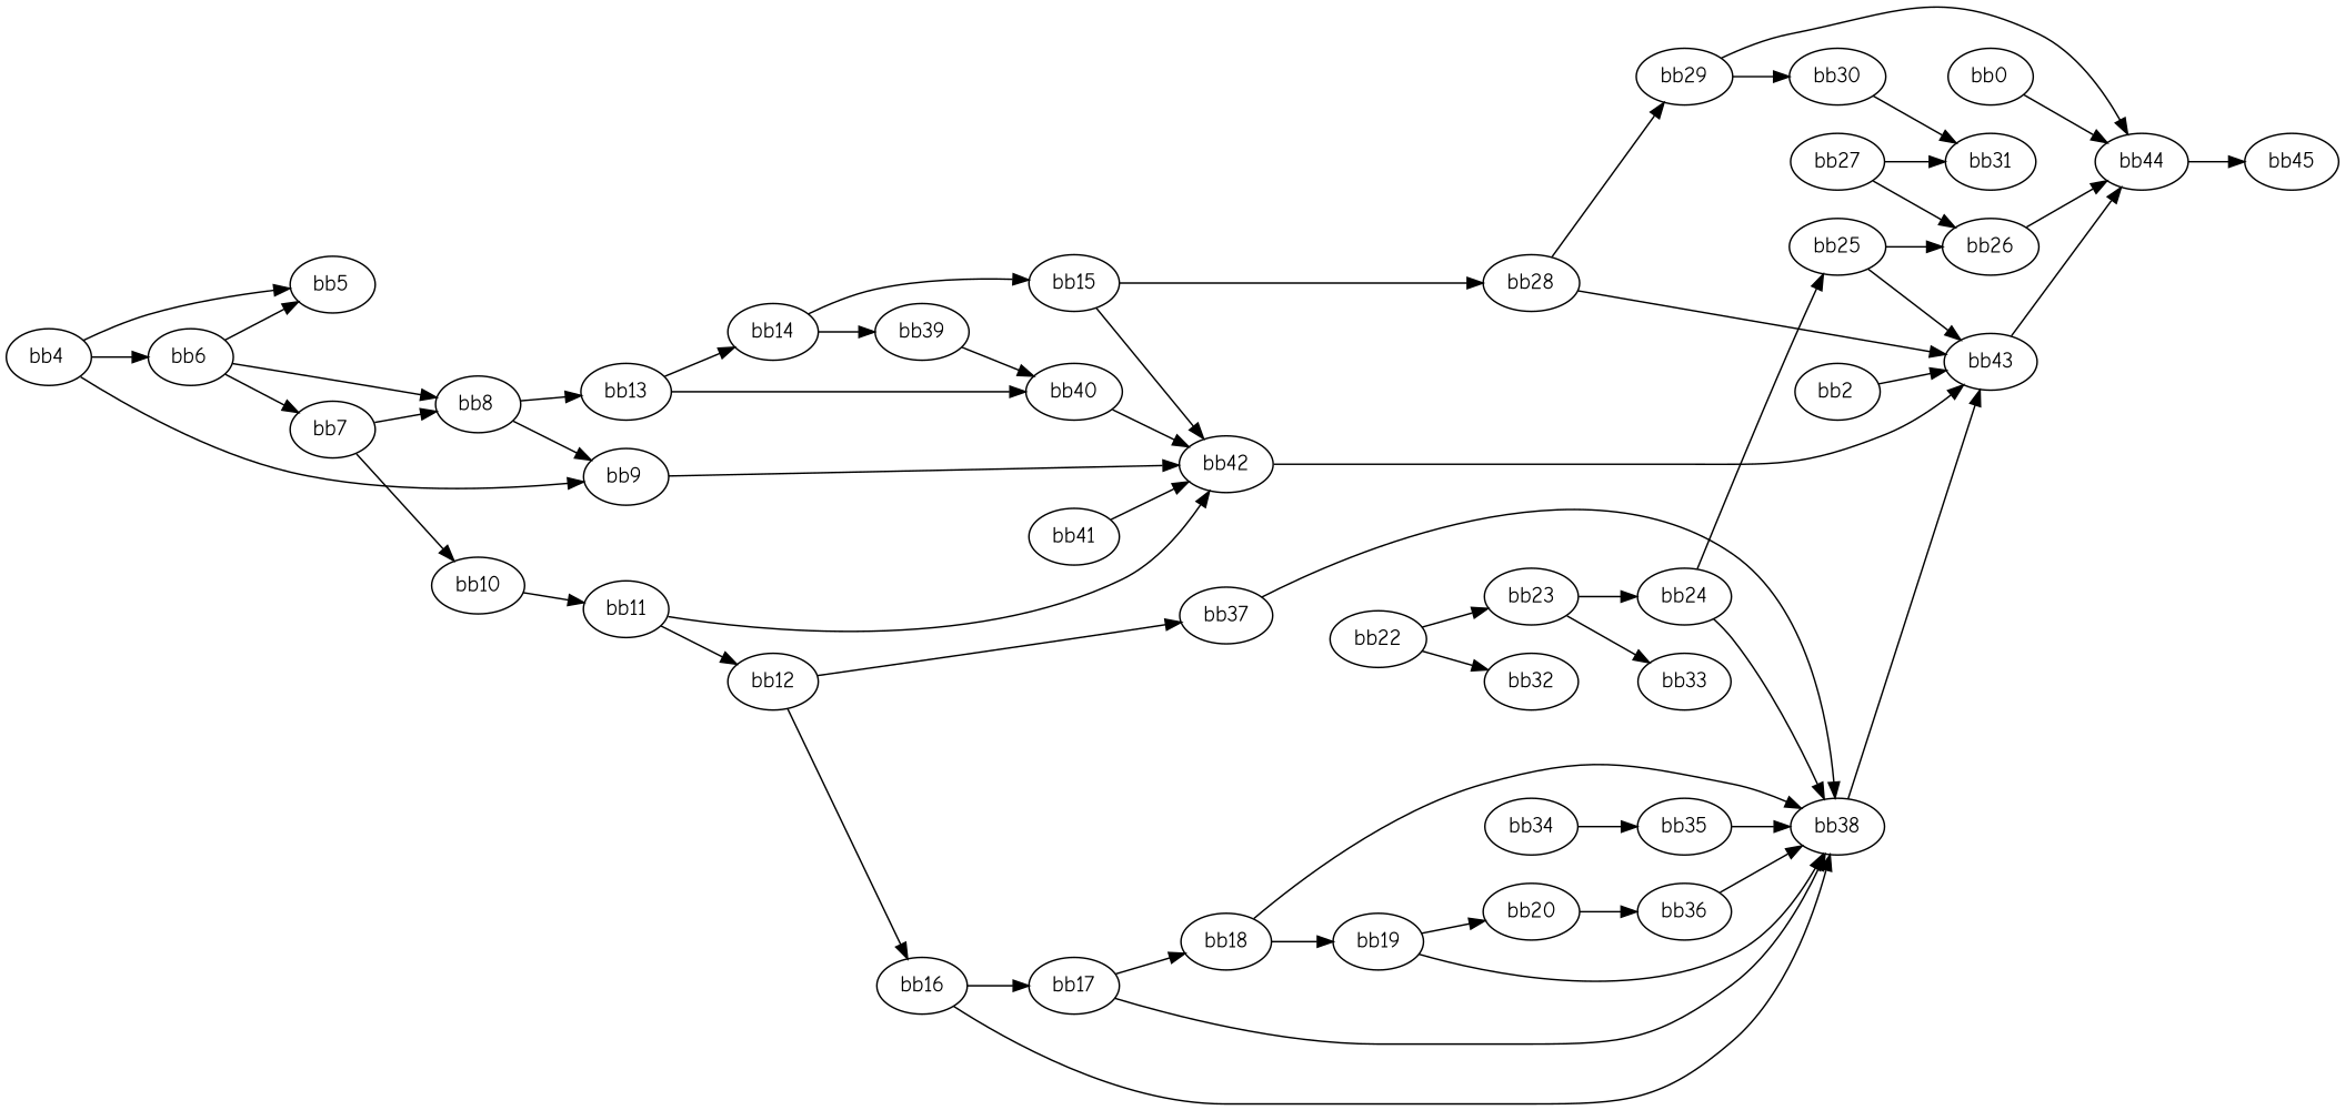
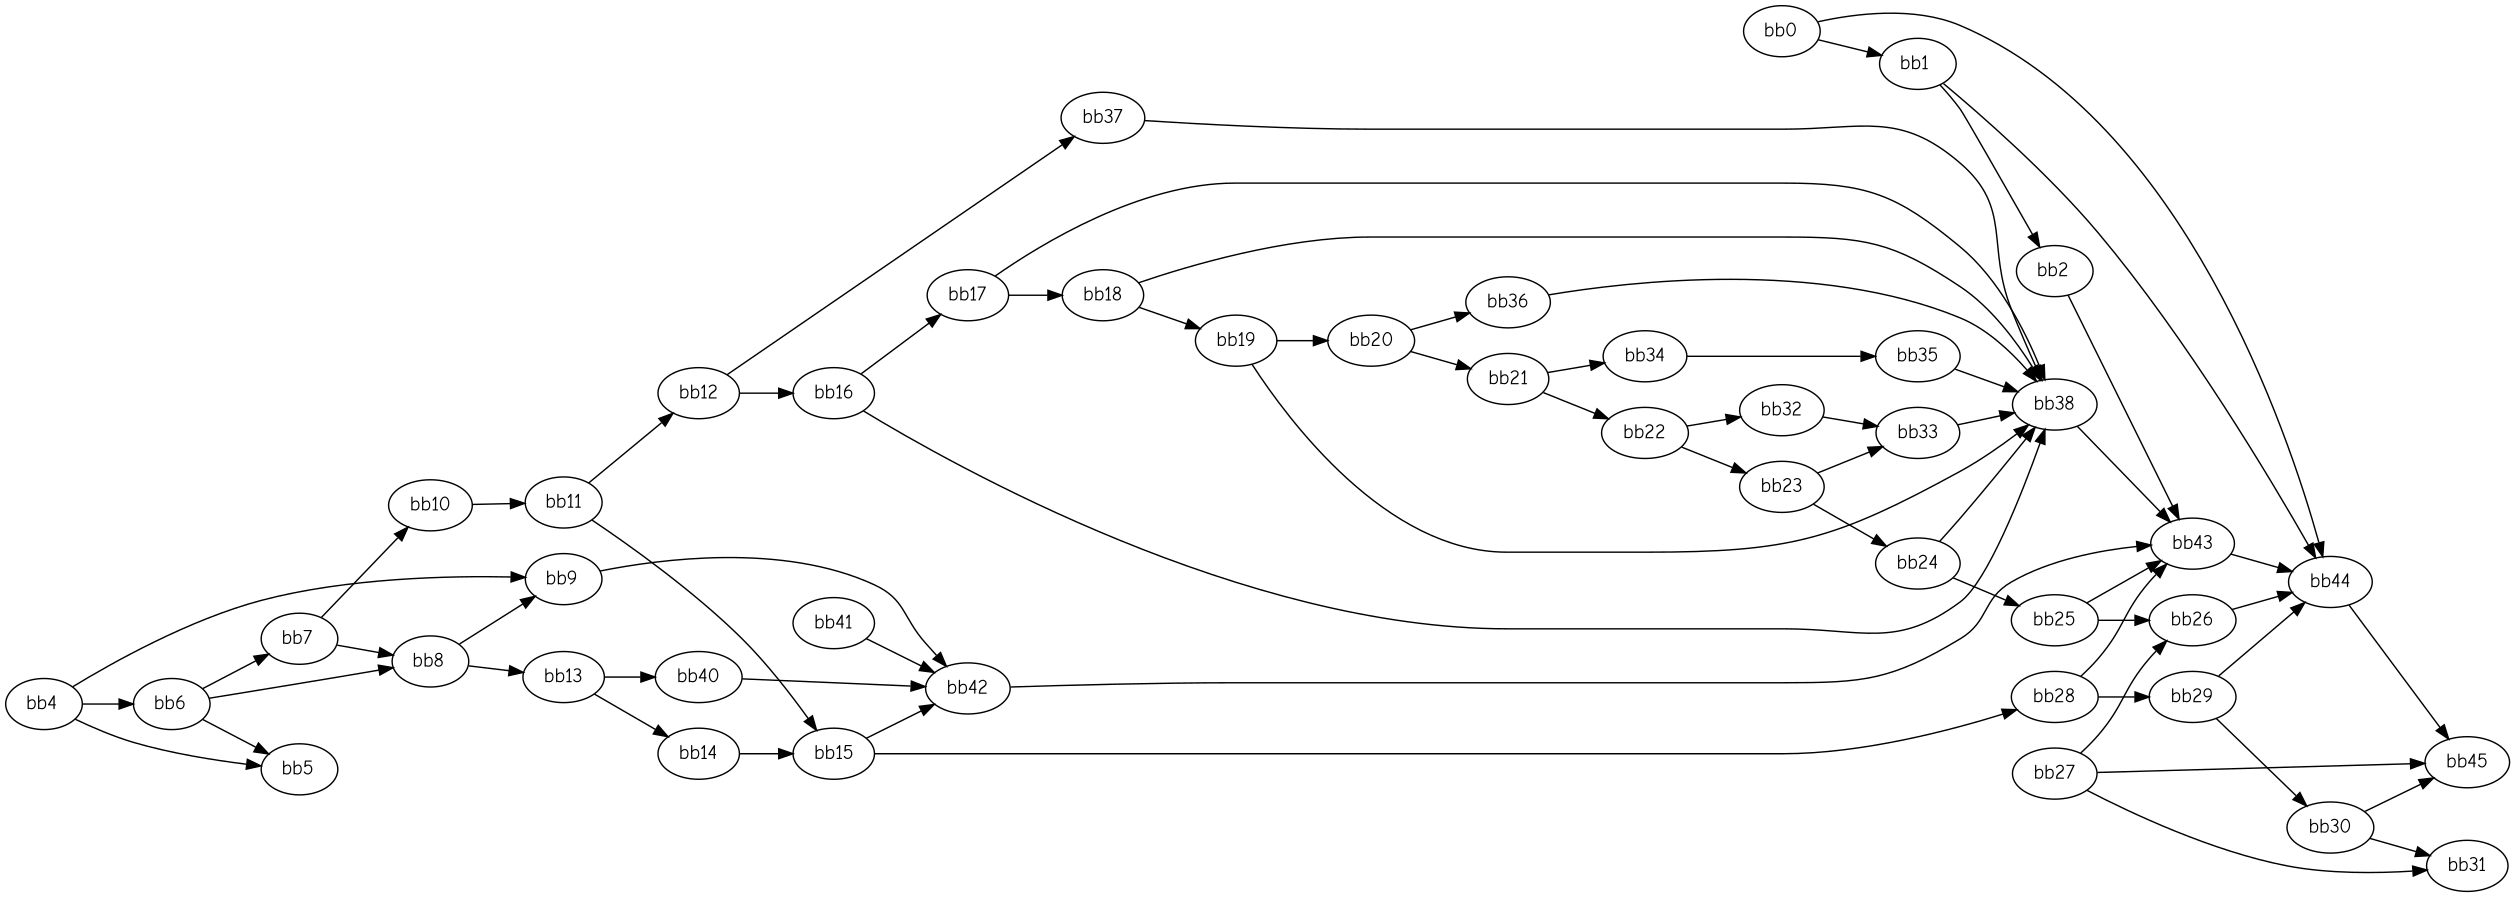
  digraph {
    fontname="Comic Neue"
    rankdir=LR
    node [fontname="Comic Neue"]
    edge [fontname="Comic Neue"]
    n1 [label="bb0\l"]
+   n2 [label="bb1\l"]
    n3 [label="bb44\l"]
    n4 [label="bb2\l"]
    n5 [label="bb45\l"]
    n6 [label="bb43\l"]
    n7 [label="bb4\l"]
    n8 [label="bb5\l"]
    n9 [label="bb6\l"]
    n10 [label="bb9\l"]
    n11 [label="bb7\l"]
    n12 [label="bb8\l"]
    n13 [label="bb42\l"]
    n14 [label="bb10\l"]
    n15 [label="bb13\l"]
    n16 [label="bb11\l"]
    n17 [label="bb14\l"]
    n18 [label="bb40\l"]
    n19 [label="bb12\l"]
    n20 [label="bb41\l"]
    n21 [label="bb16\l"]
    n22 [label="bb37\l"]
    n23 [label="bb17\l"]
    n24 [label="bb38\l"]
    n25 [label="bb15\l"]
-   n26 [label="bb39\l"]
    n27 [label="bb28\l"]
    n28 [label="bb29\l"]
    n29 [label="bb18\l"]
    n30 [label="bb19\l"]
    n31 [label="bb20\l"]
+   n32 [label="bb21\l"]
    n33 [label="bb36\l"]
    n34 [label="bb22\l"]
    n35 [label="bb34\l"]
    n36 [label="bb23\l"]
    n37 [label="bb32\l"]
    n38 [label="bb35\l"]
    n39 [label="bb24\l"]
    n40 [label="bb33\l"]
    n41 [label="bb25\l"]
    n42 [label="bb26\l"]
    n43 [label="bb27\l"]
    n44 [label="bb31\l"]
    n45 [label="bb30\l"]
+   n1 -> n2
    n1 -> n3
+   n2 -> n3
+   n2 -> n4
    n3 -> n5
    n4 -> n6
    n6 -> n3
    n7 -> n8
    n7 -> n9
    n7 -> n10
    n9 -> n8
    n9 -> n11
    n9 -> n12
    n10 -> n13
    n11 -> n12
    n11 -> n14
    n12 -> n10
    n12 -> n15
    n13 -> n6
    n14 -> n16
    n15 -> n17
    n15 -> n18
-   n16 -> n13
+   n16 -> n25
    n16 -> n19
    n17 -> n25
-   n17 -> n26
    n18 -> n13
    n19 -> n21
    n19 -> n22
    n20 -> n13
    n21 -> n23
    n21 -> n24
    n22 -> n24
    n23 -> n24
    n23 -> n29
    n24 -> n6
    n25 -> n13
    n25 -> n27
-   n26 -> n18
    n27 -> n6
    n27 -> n28
    n28 -> n3
    n28 -> n45
    n29 -> n24
    n29 -> n30
    n30 -> n24
    n30 -> n31
+   n31 -> n32
    n31 -> n33
+   n32 -> n34
+   n32 -> n35
    n33 -> n24
    n34 -> n36
    n34 -> n37
    n35 -> n38
    n36 -> n39
    n36 -> n40
+   n37 -> n40
    n38 -> n24
    n39 -> n24
    n39 -> n41
+   n40 -> n24
    n41 -> n6
    n41 -> n42
    n42 -> n3
+   n43 -> n5
    n43 -> n42
    n43 -> n44
+   n45 -> n5
    n45 -> n44
  }
